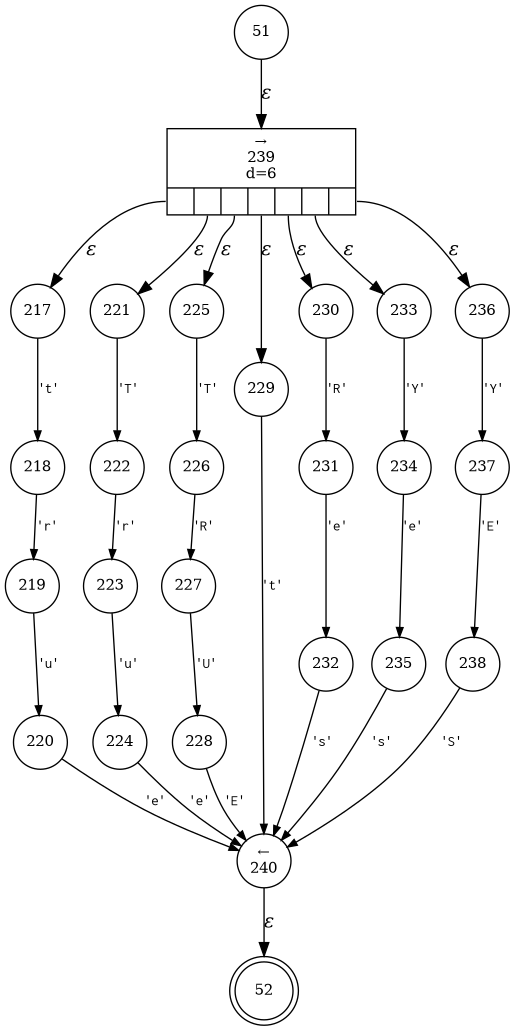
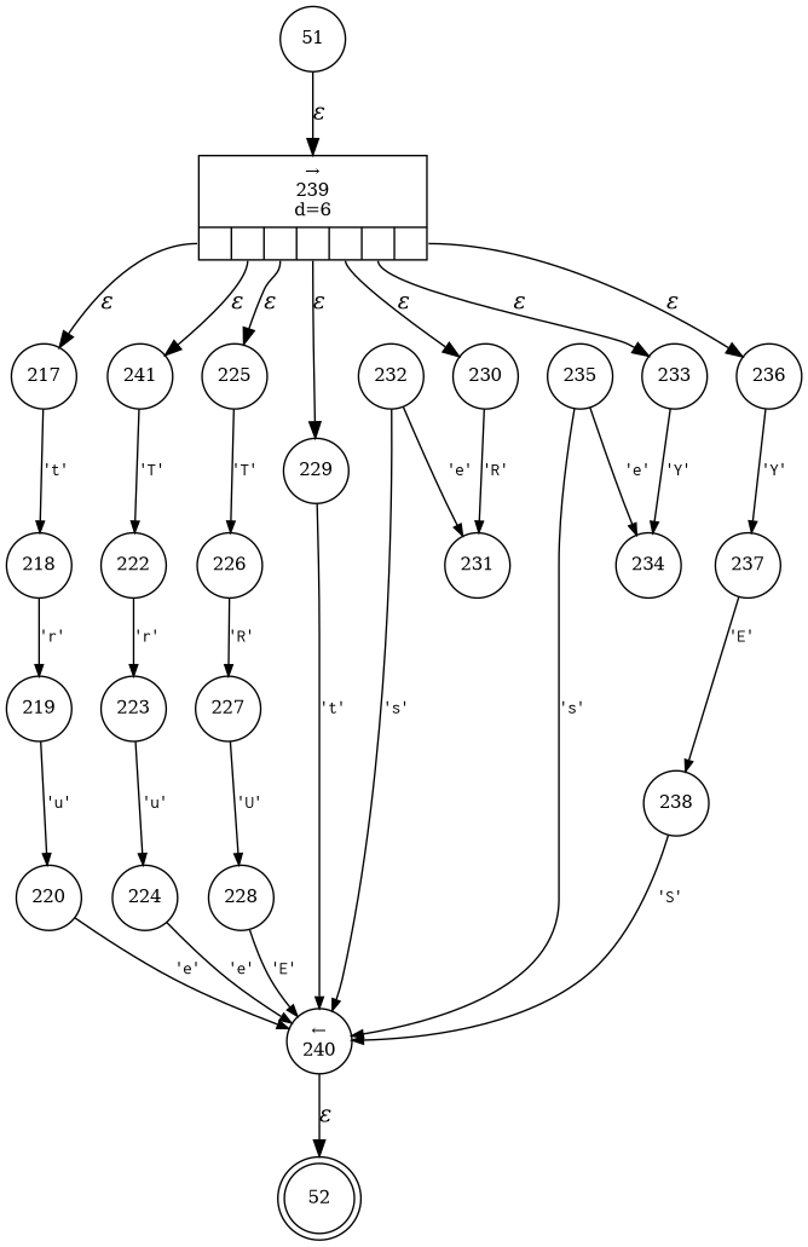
  digraph {
    rankdir=TB
    node [fixedsize=true fontsize=11 shape=circle peripheries=1]
    edge [arrowhead=normal arrowsize=.7 fontname=Courier fontsize=11]
    n1 [label=52 shape=doublecircle width=.6 peripheries=""]
    n2 [label=217 width=.55]
    n3 [label=218 width=.55]
    n4 [label=219 width=.55]
    n5 [label=220 width=.55]
    n6 [label="&larr;\n240" width=.55]
-   n7 [label=221 width=.55]
+   n7 [label=241 width=.55]
    n8 [label=222 width=.55]
    n9 [label=223 width=.55]
    n10 [label=224 width=.55]
    n11 [label=225 width=.55]
    n12 [label=226 width=.55]
    n13 [label=227 width=.55]
    n14 [label=228 width=.55]
    n15 [label=229 width=.55]
    n16 [label=230 width=.55]
    n17 [label=231 width=.55]
    n18 [label=232 width=.55]
    n19 [label=233 width=.55]
    n20 [label=234 width=.55]
    n21 [label=235 width=.55]
    n22 [label=236 width=.55]
    n23 [label=237 width=.55]
    n24 [label=238 width=.55]
    n25 [fixedsize=false label="{&rarr;\n239\nd=6|{<p0>|<p1>|<p2>|<p3>|<p4>|<p5>|<p6>}}" shape=record]
    n26 [label=51 width=.55]
    n2 -> n3 [label="'t'"]
    n3 -> n4 [label="'r'"]
    n4 -> n5 [label="'u'"]
    n5 -> n6 [label="'e'"]
    n6 -> n1 [fontname="Times-Italic" label="&epsilon;" arrowhead="" arrowsize="" fontsize=""]
    n7 -> n8 [label="'T'"]
    n8 -> n9 [label="'r'"]
    n9 -> n10 [label="'u'"]
    n10 -> n6 [label="'e'"]
    n11 -> n12 [label="'T'"]
    n12 -> n13 [label="'R'"]
    n13 -> n14 [label="'U'"]
    n14 -> n6 [label="'E'"]
    n15 -> n6 [label="'t'"]
    n16 -> n17 [label="'R'"]
-   n17 -> n18 [label="'e'"]
+   n18 -> n17 [label="'e'"]
    n18 -> n6 [label="'s'"]
    n19 -> n20 [label="'Y'"]
-   n20 -> n21 [label="'e'"]
+   n21 -> n20 [label="'e'"]
    n21 -> n6 [label="'s'"]
    n22 -> n23 [label="'Y'"]
    n23 -> n24 [label="'E'"]
    n24 -> n6 [label="'S'"]
    n25 -> n2 [fontname="Times-Italic" label="&epsilon;" tailport=p0 arrowhead="" arrowsize="" fontsize=""]
    n25 -> n7 [fontname="Times-Italic" label="&epsilon;" tailport=p1 arrowhead="" arrowsize="" fontsize=""]
    n25 -> n11 [fontname="Times-Italic" label="&epsilon;" tailport=p2 arrowhead="" arrowsize="" fontsize=""]
    n25 -> n15 [fontname="Times-Italic" label="&epsilon;" tailport=p3 arrowhead="" arrowsize="" fontsize=""]
    n25 -> n16 [fontname="Times-Italic" label="&epsilon;" tailport=p4 arrowhead="" arrowsize="" fontsize=""]
    n25 -> n19 [fontname="Times-Italic" label="&epsilon;" tailport=p5 arrowhead="" arrowsize="" fontsize=""]
    n25 -> n22 [fontname="Times-Italic" label="&epsilon;" tailport=p6 arrowhead="" arrowsize="" fontsize=""]
    n26 -> n25 [fontname="Times-Italic" label="&epsilon;" arrowhead="" arrowsize="" fontsize=""]
  }
